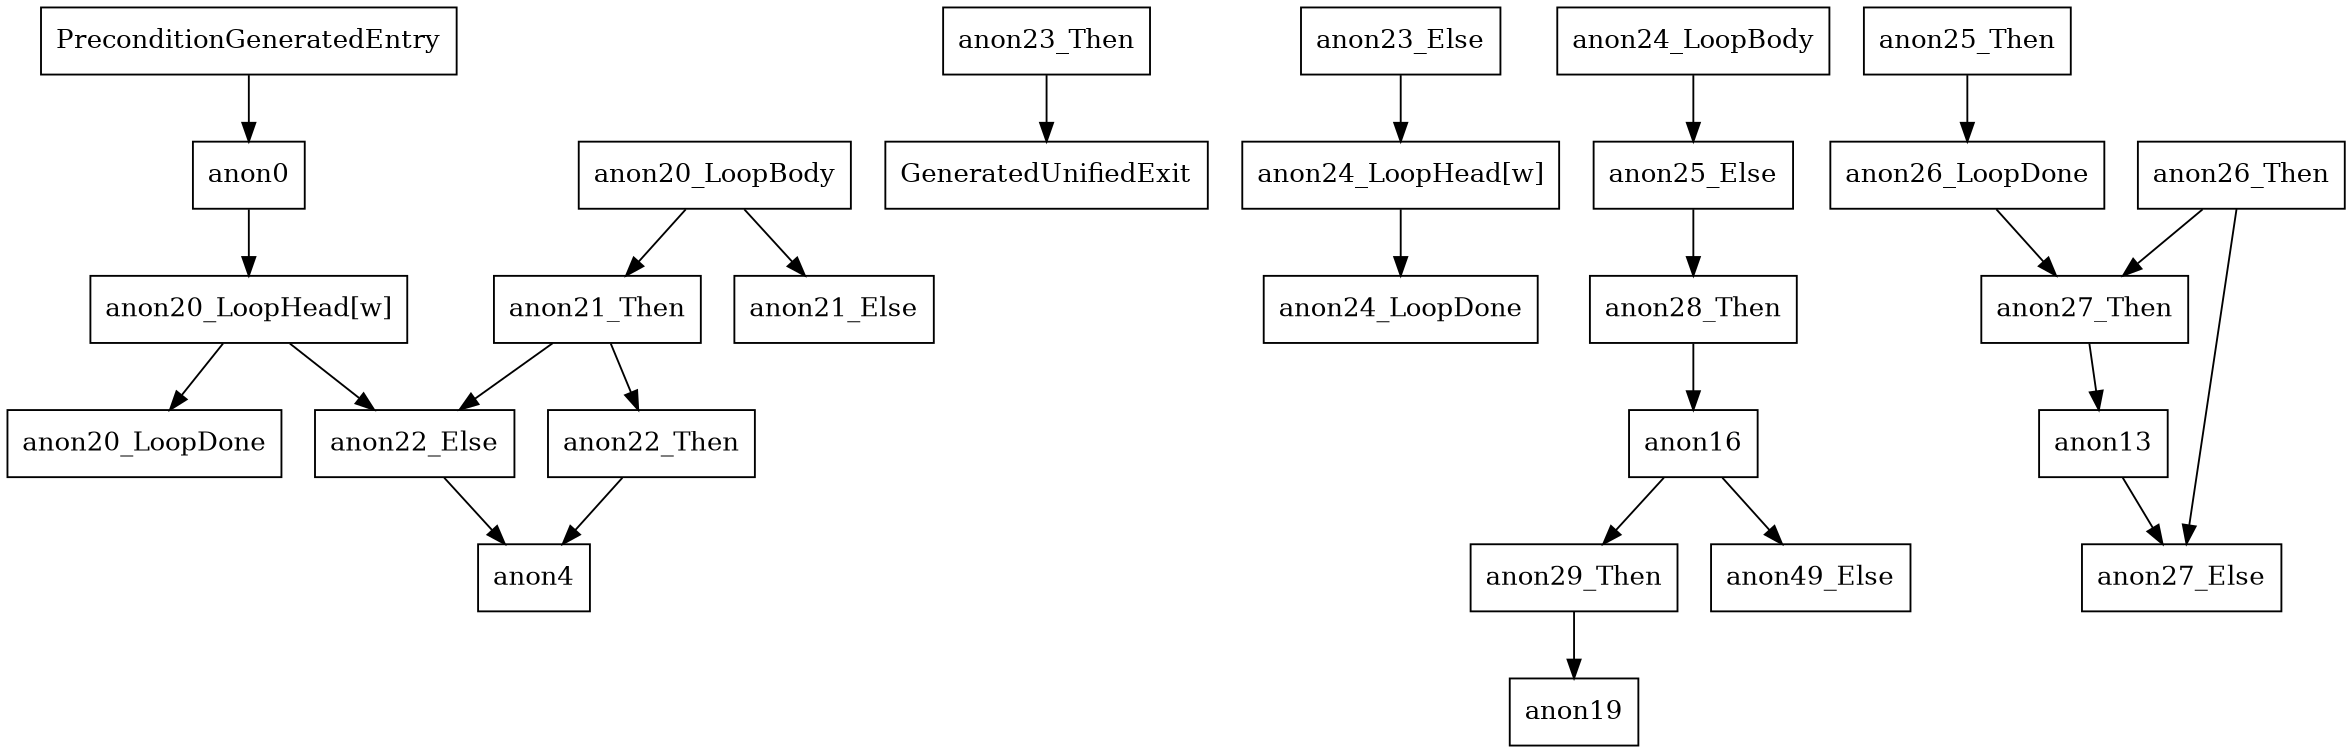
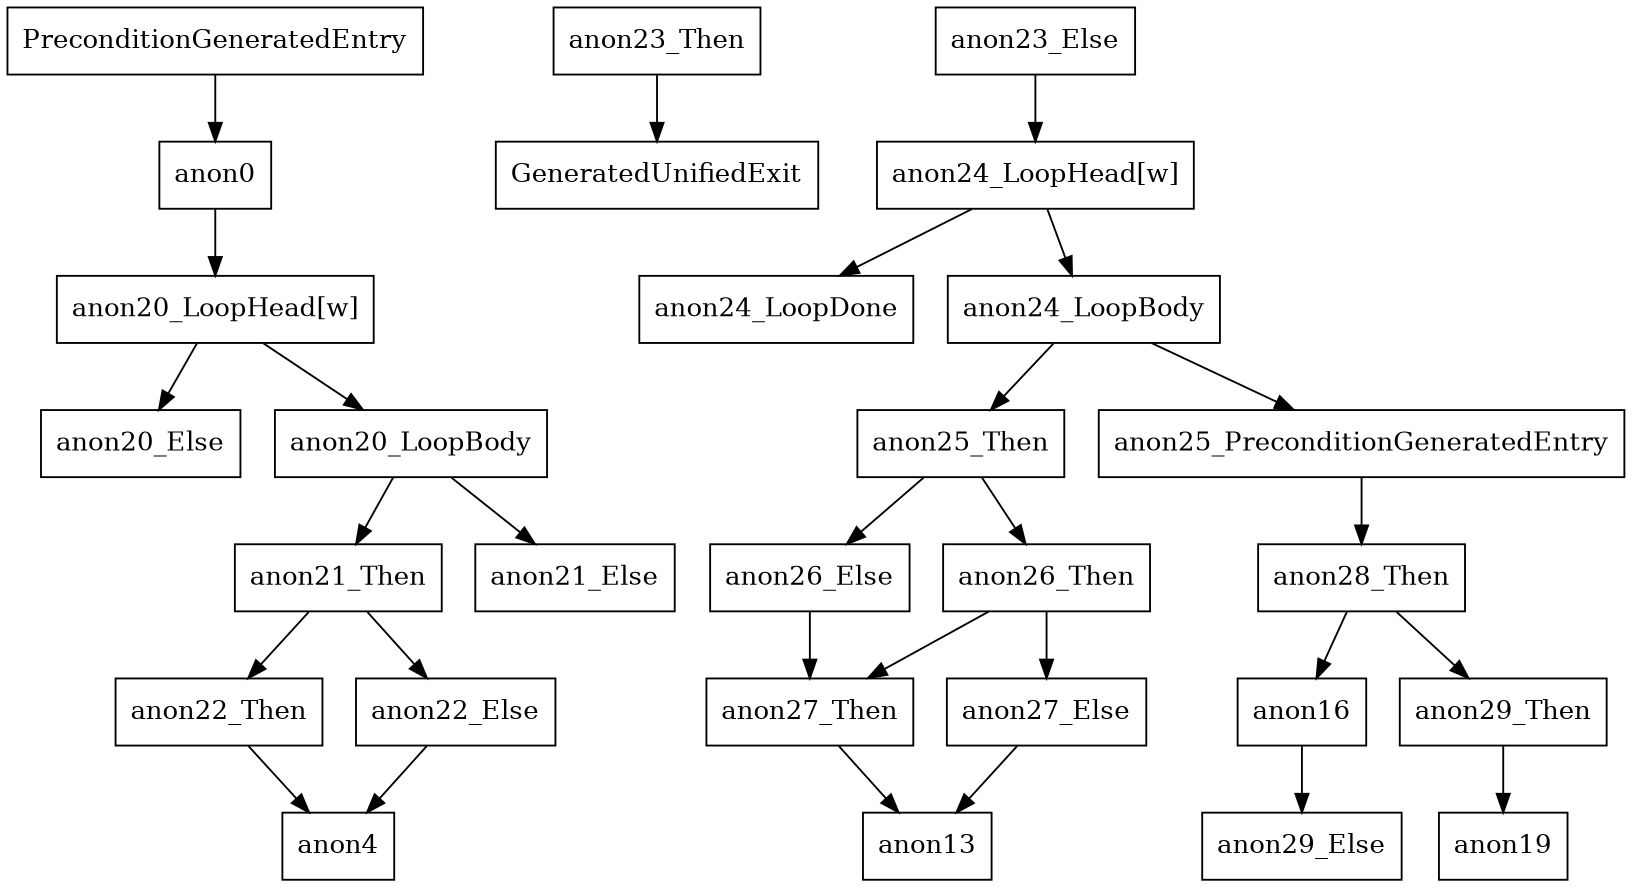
  digraph {
    node [shape=box]
    PreconditionGeneratedEntry
    anon0
    "anon20_LoopHead[w]"
-   anon20_LoopDone
+   anon20_LoopDone [label=anon20_Else]
    anon20_LoopBody
    anon21_Then
    anon21_Else
    anon22_Then
    anon22_Else
    anon4
    anon23_Then
    GeneratedUnifiedExit
    anon23_Else
    "anon24_LoopHead[w]"
    anon24_LoopDone
    anon24_LoopBody
    anon25_Then
-   anon25_Else
+   anon25_Else [label=anon25_PreconditionGeneratedEntry]
    anon26_Then
-   anon26_Else [label=anon26_LoopDone]
+   anon26_Else
    anon28_Then
    anon27_Then
    anon27_Else
    anon16
    anon29_Then
-   anon29_Else [label=anon49_Else]
+   anon29_Else
    anon19
    anon13
    PreconditionGeneratedEntry -> anon0
    anon0 -> "anon20_LoopHead[w]"
    "anon20_LoopHead[w]" -> anon20_LoopDone
-   "anon20_LoopHead[w]" -> anon22_Else
+   "anon20_LoopHead[w]" -> anon20_LoopBody
    anon20_LoopBody -> anon21_Then
    anon20_LoopBody -> anon21_Else
    anon21_Then -> anon22_Then
    anon21_Then -> anon22_Else
    anon22_Then -> anon4
    anon22_Else -> anon4
    anon23_Then -> GeneratedUnifiedExit
    anon23_Else -> "anon24_LoopHead[w]"
    "anon24_LoopHead[w]" -> anon24_LoopDone
+   "anon24_LoopHead[w]" -> anon24_LoopBody
+   anon24_LoopBody -> anon25_Then
    anon24_LoopBody -> anon25_Else
+   anon25_Then -> anon26_Then
    anon25_Then -> anon26_Else
    anon25_Else -> anon28_Then
    anon26_Then -> anon27_Then
    anon26_Then -> anon27_Else
    anon26_Else -> anon27_Then
    anon28_Then -> anon16
    anon27_Then -> anon13
-   anon13 -> anon27_Else
-   anon16 -> anon29_Then
+   anon27_Else -> anon13
+   anon28_Then -> anon29_Then
    anon16 -> anon29_Else
    anon29_Then -> anon19
  }
